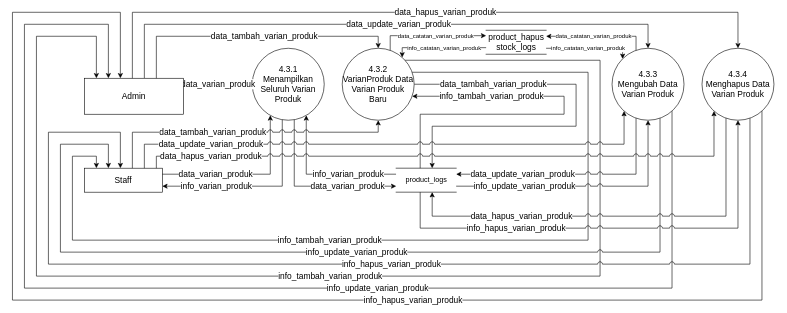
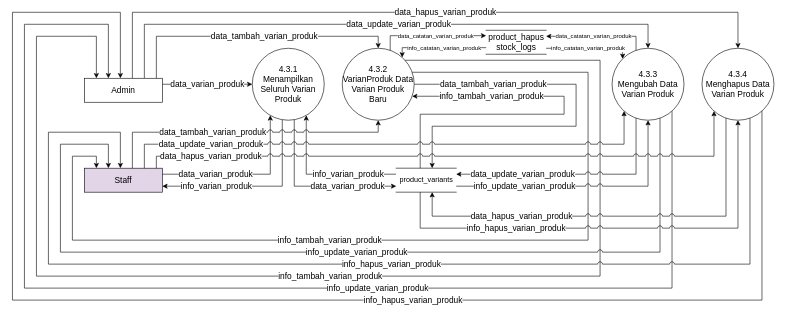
  <mxCell id="0" />
  <mxCell id="1" parent="0" />
  <mxCell id="2" value="info_tambah_varian_produk" style="edgeStyle=orthogonalEdgeStyle;rounded=0;orthogonalLoop=1;jettySize=auto;html=1;jumpStyle=arc;fontSize=14;" parent="1" source="16" target="6" edge="1"><mxGeometry x="0.034" relative="1" as="geometry"><Array as="points"><mxPoint x="1000" y="100" /><mxPoint x="1000" y="460" /><mxPoint y="460" x="60" /><mxPoint y="60" x="60" /><mxPoint x="160" y="60" /></Array><mxPoint x="664.721" y="90" as="sourcePoint" /><mxPoint x="143" y="121.16" as="targetPoint" /><mxPoint as="offset" /></mxGeometry></mxCell>
  <mxCell id="3" value="data_update_varian_produk" style="edgeStyle=orthogonalEdgeStyle;rounded=0;orthogonalLoop=1;jettySize=auto;html=1;fontSize=14;" parent="1" source="6" target="9" edge="1"><mxGeometry x="0.06" relative="1" as="geometry"><mxPoint as="offset" /><Array as="points"><mxPoint x="240" y="40" /><mxPoint x="1080" y="40" /></Array></mxGeometry></mxCell>
  <mxCell id="4" value="&lt;font style=&quot;font-size: 14px&quot;&gt;4.3.1&lt;br style=&quot;font-size: 14px&quot;&gt;Menampilkan Seluruh Varian&lt;br style=&quot;font-size: 14px&quot;&gt;Produk&lt;br style=&quot;font-size: 14px&quot;&gt;&lt;/font&gt;" style="ellipse;whiteSpace=wrap;html=1;aspect=fixed;fontSize=14;" parent="1" vertex="1"><mxGeometry x="420" y="80" width="120" height="120" as="geometry" /></mxCell>
  <mxCell id="5" value="data_varian_produk" style="edgeStyle=orthogonalEdgeStyle;rounded=0;orthogonalLoop=1;jettySize=auto;html=1;fontSize=14;" parent="1" source="6" edge="1"><mxGeometry relative="1" as="geometry"><mxPoint x="420" y="140" as="targetPoint" /><Array as="points"><mxPoint x="310" y="140" /><mxPoint x="310" y="140" /></Array></mxGeometry></mxCell>
- <mxCell id="6" value="Admin" style="rounded=0;whiteSpace=wrap;html=1;fontSize=14;" parent="1" vertex="1"><mxGeometry x="140" y="130" width="165" height="60" as="geometry" /></mxCell>
+ <mxCell id="6" value="Admin" style="rounded=0;whiteSpace=wrap;html=1;fontSize=14;" parent="1" vertex="1"><mxGeometry x="140" y="130" width="130" height="40" as="geometry" /></mxCell>
  <mxCell id="7" value="data_varian_produk" style="edgeStyle=orthogonalEdgeStyle;rounded=0;orthogonalLoop=1;jettySize=auto;html=1;fontSize=14;" parent="1" source="4" target="11" edge="1"><mxGeometry x="0.43" relative="1" as="geometry"><Array as="points"><mxPoint x="490" y="310" /></Array><mxPoint x="-1" as="offset" /></mxGeometry></mxCell>
  <mxCell id="8" value="info_update_varian_produk" style="edgeStyle=orthogonalEdgeStyle;rounded=0;orthogonalLoop=1;jettySize=auto;html=1;fontSize=14;" parent="1" source="9" target="6" edge="1"><mxGeometry x="-0.232" relative="1" as="geometry"><Array as="points"><mxPoint x="1120" y="480" /><mxPoint x="40" y="480" /><mxPoint x="40" y="40" /><mxPoint x="180" y="40" /></Array><mxPoint x="-1" as="offset" /></mxGeometry></mxCell>
  <mxCell id="9" value="&lt;font style=&quot;font-size: 14px&quot;&gt;4.3.3&lt;br style=&quot;font-size: 14px&quot;&gt;Mengubah Data Varian Produk&lt;br style=&quot;font-size: 14px&quot;&gt;&lt;/font&gt;" style="ellipse;whiteSpace=wrap;html=1;aspect=fixed;fontSize=14;" parent="1" vertex="1"><mxGeometry x="1020" y="80" width="120" height="120" as="geometry" /></mxCell>
  <mxCell id="10" value="info_varian_produk" style="edgeStyle=orthogonalEdgeStyle;rounded=0;orthogonalLoop=1;jettySize=auto;html=1;fontSize=14;" parent="1" source="11" target="4" edge="1"><mxGeometry x="-0.355" relative="1" as="geometry"><Array as="points"><mxPoint x="510" y="290" /></Array><mxPoint as="offset" /></mxGeometry></mxCell>
- <mxCell id="11" value="product_logs" style="html=1;dashed=0;whitespace=wrap;shape=partialRectangle;right=0;left=0;fontSize=12;" parent="1" vertex="1"><mxGeometry x="660" y="280" width="100" height="40" as="geometry" /></mxCell>
- <mxCell id="12" value="Staff" style="rounded=0;whiteSpace=wrap;html=1;fontSize=14;" parent="1" vertex="1"><mxGeometry x="140" y="280" width="130" height="40" as="geometry" /></mxCell>
+ <mxCell id="11" value="product_variants" style="html=1;dashed=0;whitespace=wrap;shape=partialRectangle;right=0;left=0;fontSize=12;" parent="1" vertex="1"><mxGeometry x="660" y="280" width="100" height="40" as="geometry" /></mxCell>
+ <mxCell id="12" value="Staff" style="rounded=0;whiteSpace=wrap;html=1;fontSize=14;fillColor=#e1d5e7;" parent="1" vertex="1"><mxGeometry x="140" y="280" width="130" height="40" as="geometry" /></mxCell>
  <mxCell id="13" value="data_varian_produk" style="edgeStyle=orthogonalEdgeStyle;rounded=0;orthogonalLoop=1;jettySize=auto;html=1;fontSize=14;" parent="1" source="12" target="4" edge="1"><mxGeometry x="-0.353" relative="1" as="geometry"><mxPoint x="270" y="460.5" as="sourcePoint" /><mxPoint x="437.574" y="502.426" as="targetPoint" /><Array as="points"><mxPoint x="450" y="290" /></Array><mxPoint x="-1" as="offset" /></mxGeometry></mxCell>
  <mxCell id="14" value="data_tambah_varian_produk" style="edgeStyle=orthogonalEdgeStyle;rounded=0;orthogonalLoop=1;jettySize=auto;html=1;jumpStyle=arc;fontSize=14;" parent="1" source="16" target="11" edge="1"><mxGeometry x="-0.594" relative="1" as="geometry"><Array as="points"><mxPoint x="960" y="140" /><mxPoint x="960" y="210" /><mxPoint x="720" y="210" /></Array><mxPoint as="offset" /></mxGeometry></mxCell>
  <mxCell id="15" value="info_tambah_varian_produk" style="edgeStyle=orthogonalEdgeStyle;rounded=0;orthogonalLoop=1;jettySize=auto;html=1;jumpStyle=arc;fontSize=14;" parent="1" source="11" target="16" edge="1"><mxGeometry x="0.568" relative="1" as="geometry"><Array as="points"><mxPoint x="700" y="190" /><mxPoint x="940" y="190" /><mxPoint x="940" y="160" /></Array><mxPoint as="offset" /></mxGeometry></mxCell>
  <mxCell id="16" value="&lt;font style=&quot;font-size: 14px&quot;&gt;4.3.2&lt;br style=&quot;font-size: 14px&quot;&gt;VarianProduk Data Varian Produk Baru&lt;br style=&quot;font-size: 14px&quot;&gt;&lt;/font&gt;" style="ellipse;whiteSpace=wrap;html=1;aspect=fixed;fontSize=14;" parent="1" vertex="1"><mxGeometry x="570" y="80" width="120" height="120" as="geometry" /></mxCell>
  <mxCell id="17" value="data_tambah_varian_produk" style="edgeStyle=orthogonalEdgeStyle;rounded=0;orthogonalLoop=1;jettySize=auto;html=1;fontSize=14;" parent="1" source="6" target="16" edge="1"><mxGeometry x="0.087" relative="1" as="geometry"><mxPoint as="offset" /><mxPoint x="490" y="90" as="sourcePoint" /><mxPoint x="910" y="90" as="targetPoint" /><Array as="points"><mxPoint x="260" y="60" /><mxPoint x="630" y="60" /></Array></mxGeometry></mxCell>
  <mxCell id="18" value="info_varian_produk" style="edgeStyle=orthogonalEdgeStyle;rounded=0;orthogonalLoop=1;jettySize=auto;html=1;fontSize=14;" parent="1" source="4" target="12" edge="1"><mxGeometry x="0.421" relative="1" as="geometry"><mxPoint x="460" y="201.962" as="sourcePoint" /><mxPoint x="280" y="500" as="targetPoint" /><Array as="points"><mxPoint x="470" y="310" /></Array><mxPoint as="offset" /></mxGeometry></mxCell>
  <mxCell id="19" value="&lt;font style=&quot;font-size: 14px&quot;&gt;4.3.4&lt;br style=&quot;font-size: 14px&quot;&gt;Menghapus Data Varian Produk&lt;br style=&quot;font-size: 14px&quot;&gt;&lt;/font&gt;" style="ellipse;whiteSpace=wrap;html=1;aspect=fixed;fontSize=14;" parent="1" vertex="1"><mxGeometry x="1170" y="80" width="120" height="120" as="geometry" /></mxCell>
  <mxCell id="20" value="data_hapus_varian_produk" style="edgeStyle=orthogonalEdgeStyle;rounded=0;orthogonalLoop=1;jettySize=auto;html=1;fontSize=14;" parent="1" source="6" target="19" edge="1"><mxGeometry x="0.072" relative="1" as="geometry"><mxPoint as="offset" /><Array as="points"><mxPoint x="220" y="20" /><mxPoint x="1230" y="20" /></Array><mxPoint x="180" y="130" as="sourcePoint" /><mxPoint x="1060" y="80" as="targetPoint" /></mxGeometry></mxCell>
  <mxCell id="21" value="data_tambah_varian_produk" style="edgeStyle=orthogonalEdgeStyle;rounded=0;orthogonalLoop=1;jettySize=auto;html=1;fontSize=14;jumpStyle=arc;jumpSize=8;" parent="1" source="12" target="16" edge="1"><mxGeometry x="-0.207" relative="1" as="geometry"><mxPoint as="offset" /><mxPoint x="230" y="140" as="sourcePoint" /><mxPoint x="640" y="90" as="targetPoint" /><Array as="points"><mxPoint x="220" y="220" /><mxPoint x="630" y="220" /></Array></mxGeometry></mxCell>
  <mxCell id="22" value="info_hapus_varian_produk" style="edgeStyle=orthogonalEdgeStyle;rounded=0;orthogonalLoop=1;jettySize=auto;html=1;fontSize=14;" parent="1" source="19" target="6" edge="1"><mxGeometry x="-0.233" relative="1" as="geometry"><Array as="points"><mxPoint x="1270" y="500" /><mxPoint x="20" y="500" /><mxPoint x="20" y="20" /><mxPoint x="200" y="20" /></Array><mxPoint x="-1" as="offset" /><mxPoint x="1120" y="201.962" as="sourcePoint" /><mxPoint x="150" y="150" as="targetPoint" /></mxGeometry></mxCell>
  <mxCell id="23" value="info_tambah_varian_produk" style="edgeStyle=orthogonalEdgeStyle;rounded=0;orthogonalLoop=1;jettySize=auto;html=1;jumpStyle=arc;fontSize=14;" parent="1" source="16" target="12" edge="1"><mxGeometry x="0.229" relative="1" as="geometry"><Array as="points"><mxPoint x="980" y="120" /><mxPoint x="980" y="400" /><mxPoint x="120" y="400" /><mxPoint x="120" y="260" /><mxPoint x="160" y="260" /></Array><mxPoint x="696.569" y="130" as="sourcePoint" /><mxPoint x="150" y="170" as="targetPoint" /><mxPoint as="offset" /></mxGeometry></mxCell>
  <mxCell id="24" value="info_update_varian_produk" style="edgeStyle=orthogonalEdgeStyle;rounded=0;orthogonalLoop=1;jettySize=auto;html=1;fontSize=14;jumpStyle=arc;jumpSize=8;" parent="1" source="9" target="12" edge="1"><mxGeometry x="-0.042" relative="1" as="geometry"><Array as="points"><mxPoint x="1100" y="420" /><mxPoint x="100" y="420" /><mxPoint x="100" y="240" /><mxPoint x="180" y="240" /></Array><mxPoint x="1" as="offset" /><mxPoint x="1110" y="206.569" as="sourcePoint" /><mxPoint x="150" y="160" as="targetPoint" /></mxGeometry></mxCell>
  <mxCell id="25" value="info_hapus_varian_produk" style="edgeStyle=orthogonalEdgeStyle;rounded=0;orthogonalLoop=1;jettySize=auto;html=1;fontSize=14;jumpStyle=arc;jumpSize=8;" parent="1" source="19" target="12" edge="1"><mxGeometry x="-0.073" relative="1" as="geometry"><Array as="points"><mxPoint x="1250" y="440" /><mxPoint x="80" y="440" /><mxPoint x="80" y="220" /><mxPoint x="200" y="220" /></Array><mxPoint as="offset" /><mxPoint x="1240" y="210" as="sourcePoint" /><mxPoint x="150" y="150" as="targetPoint" /></mxGeometry></mxCell>
  <mxCell id="26" value="data_update_varian_produk" style="edgeStyle=orthogonalEdgeStyle;rounded=0;orthogonalLoop=1;jettySize=auto;html=1;fontSize=14;jumpStyle=arc;jumpSize=8;" parent="1" source="12" target="9" edge="1"><mxGeometry x="-0.665" relative="1" as="geometry"><mxPoint x="1" as="offset" /><Array as="points"><mxPoint x="240" y="240" /><mxPoint x="1040" y="240" /></Array><mxPoint x="210" y="140" as="sourcePoint" /><mxPoint x="1090" y="90" as="targetPoint" /></mxGeometry></mxCell>
  <mxCell id="27" value="data_update_varian_produk" style="edgeStyle=orthogonalEdgeStyle;rounded=0;orthogonalLoop=1;jettySize=auto;html=1;fontSize=14;jumpStyle=arc;jumpSize=8;" parent="1" source="9" target="11" edge="1"><mxGeometry x="0.427" relative="1" as="geometry"><Array as="points"><mxPoint x="1060" y="290" /></Array><mxPoint x="-1" as="offset" /></mxGeometry></mxCell>
  <mxCell id="28" value="info_update_varian_produk" style="edgeStyle=orthogonalEdgeStyle;rounded=0;orthogonalLoop=1;jettySize=auto;html=1;fontSize=14;jumpStyle=arc;jumpSize=8;" parent="1" source="11" target="9" edge="1"><mxGeometry x="-0.469" relative="1" as="geometry"><Array as="points"><mxPoint x="1080" y="310" /></Array><mxPoint as="offset" /></mxGeometry></mxCell>
  <mxCell id="29" value="data_hapus_varian_produk" style="edgeStyle=orthogonalEdgeStyle;rounded=0;orthogonalLoop=1;jettySize=auto;html=1;fontSize=14;jumpStyle=arc;jumpSize=8;" parent="1" source="12" target="19" edge="1"><mxGeometry x="-0.785" relative="1" as="geometry"><mxPoint x="1" as="offset" /><Array as="points"><mxPoint x="260" y="260" /><mxPoint x="1190" y="260" /></Array><mxPoint x="220" y="480" as="sourcePoint" /><mxPoint x="1270" y="430" as="targetPoint" /></mxGeometry></mxCell>
  <mxCell id="30" value="data_hapus_varian_produk" style="edgeStyle=orthogonalEdgeStyle;rounded=0;orthogonalLoop=1;jettySize=auto;html=1;fontSize=14;jumpStyle=arc;jumpSize=8;" parent="1" source="19" target="11" edge="1"><mxGeometry x="0.452" relative="1" as="geometry"><Array as="points"><mxPoint x="1210" y="360" /><mxPoint x="720" y="360" /></Array><mxPoint x="-1" as="offset" /><mxPoint x="1220" y="189.999" as="sourcePoint" /><mxPoint x="920" y="283.43" as="targetPoint" /></mxGeometry></mxCell>
  <mxCell id="31" value="info_hapus_varian_produk" style="edgeStyle=orthogonalEdgeStyle;rounded=0;orthogonalLoop=1;jettySize=auto;html=1;fontSize=14;jumpStyle=arc;jumpSize=8;" parent="1" source="11" target="19" edge="1"><mxGeometry x="-0.429" relative="1" as="geometry"><Array as="points"><mxPoint x="700" y="380" /><mxPoint x="1230" y="380" /></Array><mxPoint as="offset" /><mxPoint x="920" y="303.43" as="sourcePoint" /><mxPoint x="1240" y="193.43" as="targetPoint" /></mxGeometry></mxCell>
  <mxCell id="32" value="product_hapus&lt;br&gt;stock_logs" style="html=1;dashed=0;whitespace=wrap;shape=partialRectangle;right=0;left=0;fontSize=14;" parent="1" vertex="1"><mxGeometry x="810" y="50" width="100" height="40" as="geometry" /></mxCell>
  <mxCell id="33" value="&lt;font style=&quot;font-size: 10px&quot;&gt;data_catatan_varian_produk&lt;/font&gt;" style="edgeStyle=orthogonalEdgeStyle;rounded=0;orthogonalLoop=1;jettySize=auto;html=1;fontSize=10;" parent="1" source="16" target="32" edge="1"><mxGeometry x="0.083" relative="1" as="geometry"><mxPoint x="800" y="59" as="targetPoint" /><Array as="points"><mxPoint x="650" y="59" /></Array><mxPoint x="650" y="59" as="sourcePoint" /><mxPoint as="offset" /></mxGeometry></mxCell>
  <mxCell id="34" value="&lt;font style=&quot;font-size: 10px&quot;&gt;info_catatan_varian_produk&lt;/font&gt;" style="edgeStyle=orthogonalEdgeStyle;rounded=0;orthogonalLoop=1;jettySize=auto;html=1;fontSize=12;" parent="1" source="32" target="16" edge="1"><mxGeometry x="-0.104" relative="1" as="geometry"><mxPoint x="650" y="79" as="targetPoint" /><Array as="points"><mxPoint x="670" y="79" /></Array><mxPoint x="803.431" y="79" as="sourcePoint" /><mxPoint as="offset" /></mxGeometry></mxCell>
  <mxCell id="35" value="data_catatan_varian_produk" style="edgeStyle=orthogonalEdgeStyle;rounded=0;orthogonalLoop=1;jettySize=auto;html=1;fontSize=10;" parent="1" source="9" target="32" edge="1"><mxGeometry x="0.083" relative="1" as="geometry"><mxPoint x="810" y="69" as="targetPoint" /><Array as="points"><mxPoint x="1060" y="60" /></Array><mxPoint x="660" y="93.431" as="sourcePoint" /><mxPoint as="offset" /></mxGeometry></mxCell>
  <mxCell id="36" value="info_catatan_varian_produk" style="edgeStyle=orthogonalEdgeStyle;rounded=0;orthogonalLoop=1;jettySize=auto;html=1;fontSize=10;entryX=0;entryY=0;entryDx=0;entryDy=0;" parent="1" source="32" target="9" edge="1"><mxGeometry x="-0.042" relative="1" as="geometry"><mxPoint x="680" y="105.279" as="targetPoint" /><Array as="points"><mxPoint x="1038" y="80" /><mxPoint x="1038" y="98" /></Array><mxPoint x="810" y="89" as="sourcePoint" /><mxPoint as="offset" /></mxGeometry></mxCell>
